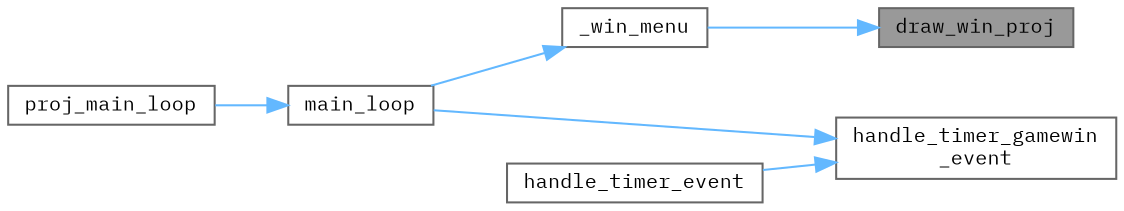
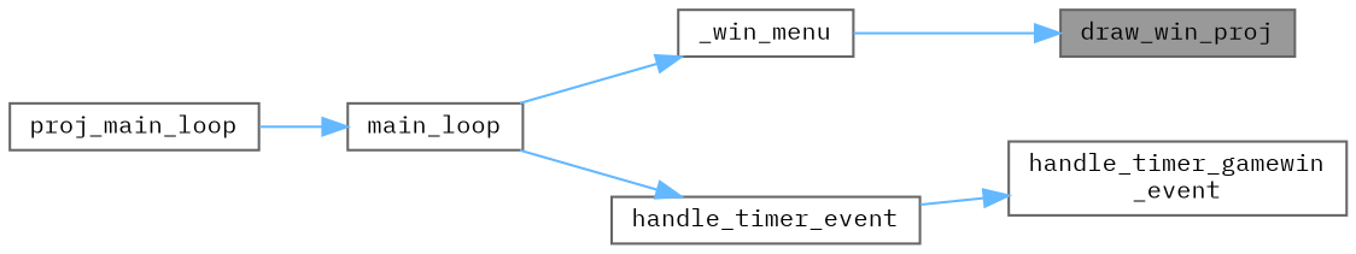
  digraph {
    fontname="IBM Plex Mono"
    rankdir=RL
    node [color=grey40 fillcolor=white fontname="IBM Plex Mono" fontsize=10 shape=box style=filled]
    edge [color=steelblue1 dir=back fontname="IBM Plex Mono" fontsize=10 labelfontname=Helvetica labelfontsize=10 style=solid]
    n1 [color=gray40 fillcolor=grey60 fontcolor=black height=0.2 label=draw_win_proj width=0.4]
    n2 [height=0.2 label=_win_menu width=0.4]
    n3 [height=0.2 label=main_loop width=0.4]
    n4 [height=0.2 label="handle_timer_gamewin\l_event" width=0.4]
    n5 [height=0.2 label=handle_timer_event width=0.4]
    n6 [height=0.2 label=proj_main_loop width=0.4]
    n1 -> n2
    n2 -> n3
    n3 -> n6
    n4 -> n5
-   n4 -> n3
+   n5 -> n3
  }
